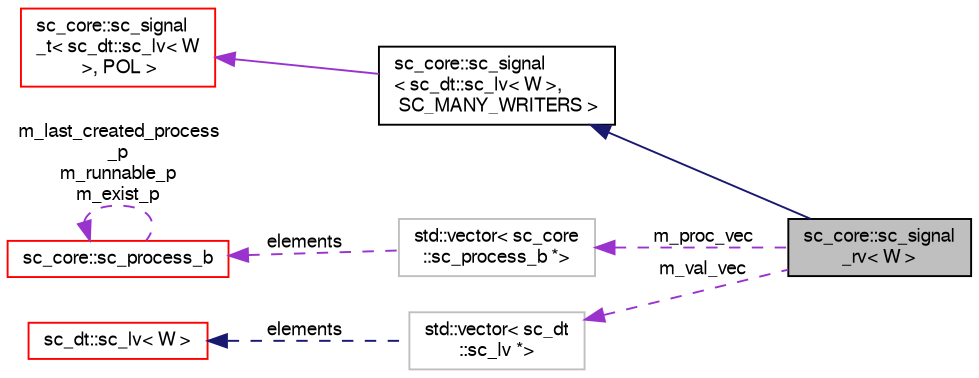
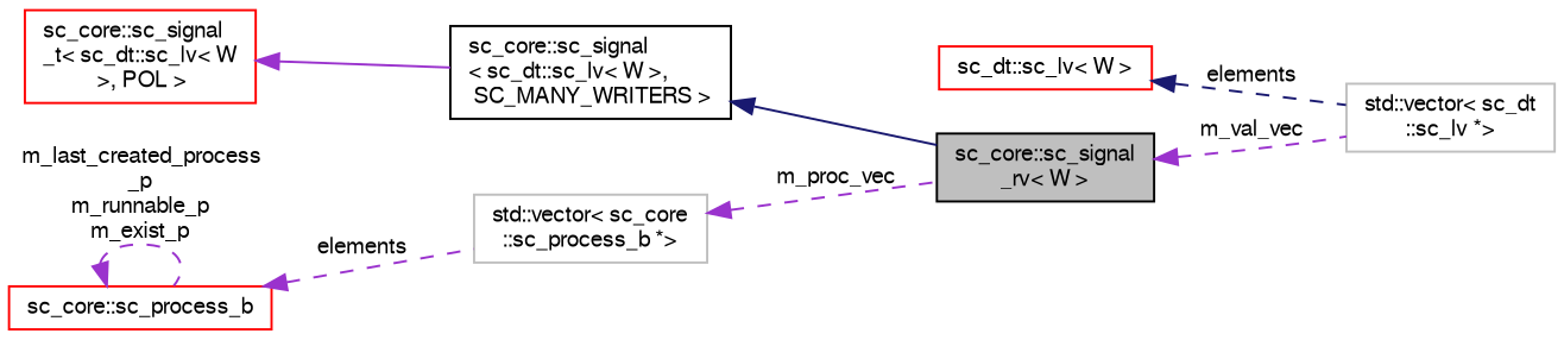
  digraph {
    rankdir=LR
    node [color=red fillcolor=white fontname=FreeSans fontsize=10 shape=record style=filled]
    edge [color=darkorchid3 dir=back fontname=FreeSans fontsize=10 labelfontname=FreeSans labelfontsize=10 style=dashed]
    n1 [color=black fillcolor=grey75 fontcolor=black height=0.2 label="sc_core::sc_signal\l_rv\< W \>" width=0.4]
    n2 [color=black height=0.2 label="sc_core::sc_signal\l\< sc_dt::sc_lv\< W \>,\l SC_MANY_WRITERS \>" width=0.4]
    n3 [height=0.2 label="sc_core::sc_signal\l_t\< sc_dt::sc_lv\< W\l \>, POL \>" width=0.4]
    n4 [color=grey75 height=0.2 label="std::vector\< sc_core\l::sc_process_b *\>" width=0.4]
    n5 [height=0.2 label="sc_core::sc_process_b" width=0.4]
    n6 [color=grey75 height=0.2 label="std::vector\< sc_dt\l::sc_lv *\>" width=0.4]
    n7 [height=0.2 label="sc_dt::sc_lv\< W \>" width=0.4]
    n2 -> n1 [color=midnightblue style=solid]
    n3 -> n2 [style=solid]
    n4 -> n1 [label=" m_proc_vec"]
    n5 -> n4 [label=" elements"]
    n5 -> n5 [label=" m_last_created_process\l_p\nm_runnable_p\nm_exist_p"]
-   n6 -> n1 [label=" m_val_vec"]
+   n1 -> n6 [label=" m_val_vec"]
    n7 -> n6 [color=midnightblue label=" elements"]
  }
